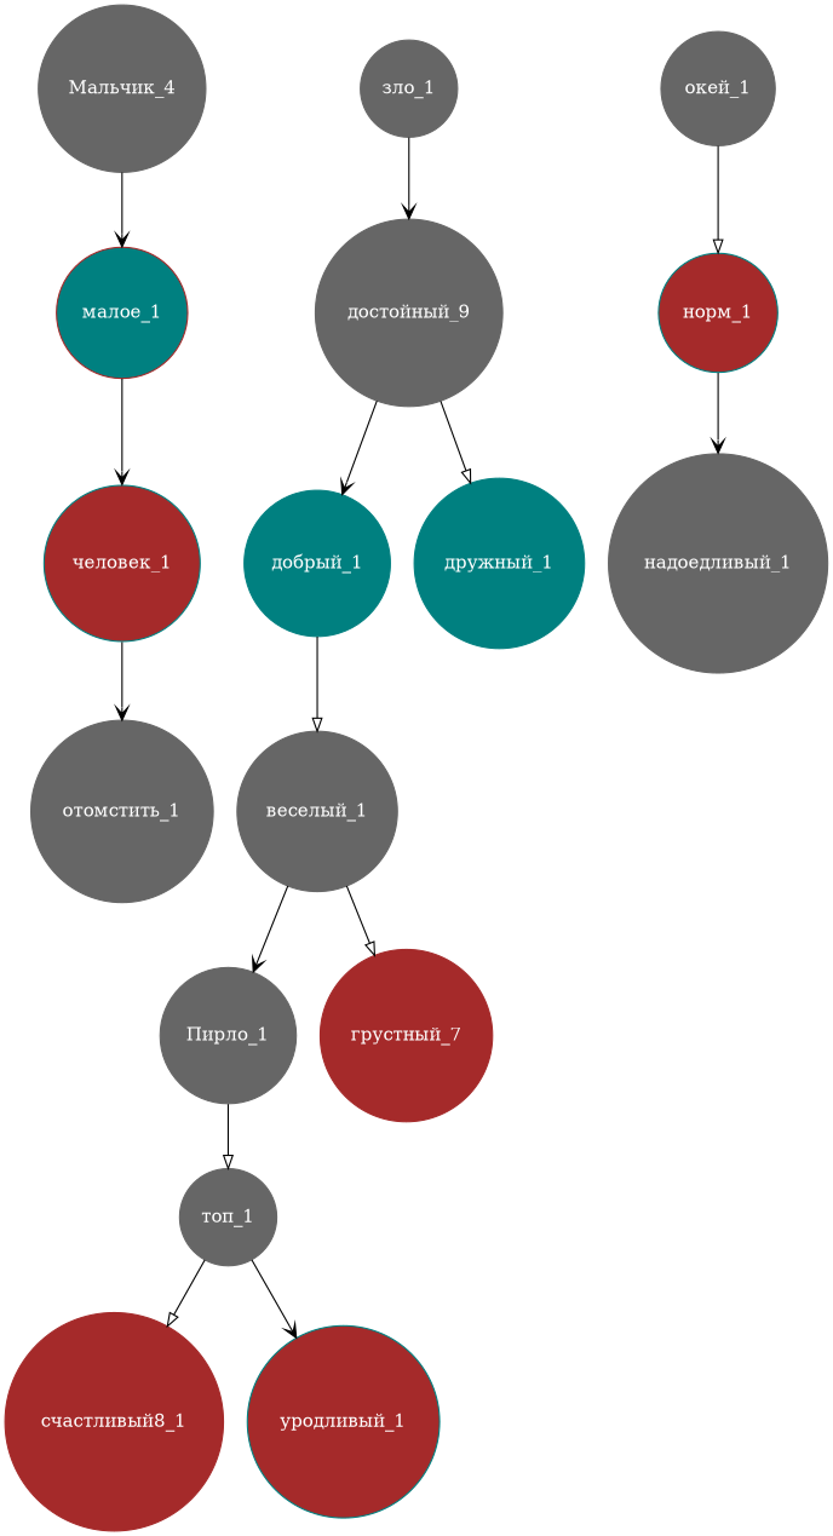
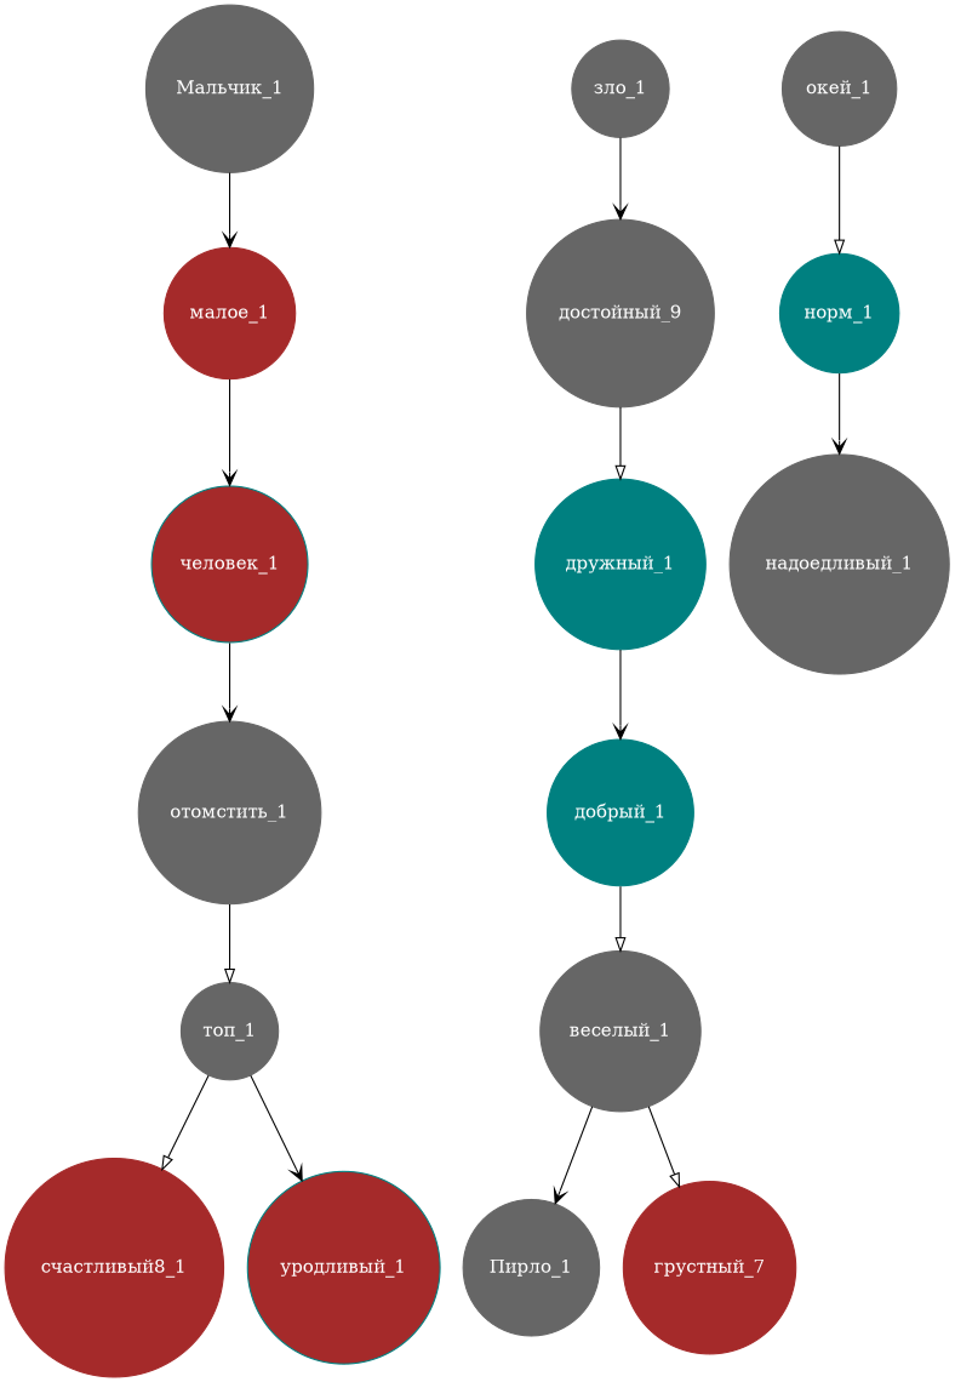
  digraph {
    node [color=gray40 fontcolor=white shape=circle style=filled]
    edge [arrowhead=vee]
-   "малое_1" [color=brown fillcolor=teal]
-   "Мальчик_1" [label="Мальчик_4"]
+   "малое_1" [color=brown]
+   "Мальчик_1"
    "человек_1" [color=teal fillcolor=brown]
    n4 [label="достойный_9"]
    "зло_1"
    "отомстить_1"
    "добрый_1" [color=teal]
    "дружный_1" [color=teal]
    "топ_1"
    "веселый_1"
    "Пирло_1"
    n12 [color=brown label="грустный_7"]
-   "норм_1" [color=teal fillcolor=brown]
+   "норм_1" [color=teal]
    "окей_1"
    "счастливый8_1" [color=brown]
    "уродливый_1" [color=teal fillcolor=brown]
    "надоедливый_1"
    "малое_1" -> "человек_1"
    "Мальчик_1" -> "малое_1"
    "человек_1" -> "отомстить_1"
-   n4 -> "добрый_1"
+   "дружный_1" -> "добрый_1"
    n4 -> "дружный_1" [arrowhead=onormal]
    "зло_1" -> n4
-   "Пирло_1" -> "топ_1" [arrowhead=onormal]
+   "отомстить_1" -> "топ_1" [arrowhead=onormal]
    "добрый_1" -> "веселый_1" [arrowhead=onormal]
    "топ_1" -> "счастливый8_1" [arrowhead=onormal]
    "топ_1" -> "уродливый_1"
    "веселый_1" -> "Пирло_1"
    "веселый_1" -> n12 [arrowhead=onormal]
    "норм_1" -> "надоедливый_1"
    "окей_1" -> "норм_1" [arrowhead=onormal]
  }
